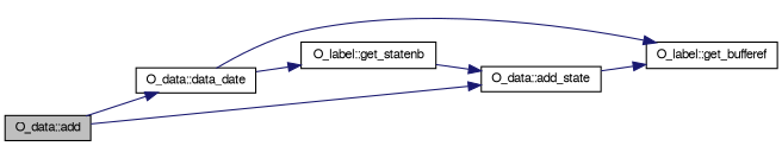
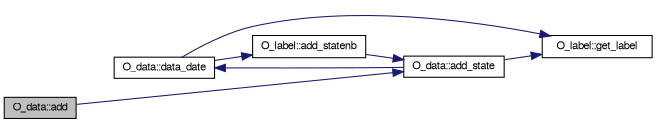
  digraph {
    rankdir=LR
    node [color=black fontname=FreeSans fontsize=10 shape=record]
    edge [color=midnightblue fontname=FreeSans fontsize=10 labelfontname=FreeSans labelfontsize=10 style=solid]
    n1 [fillcolor=grey75 fontcolor=black height=0.2 label="O_data::add" style=filled width=0.4]
    n2 [height=0.2 label="O_data::data_date" width=0.4]
    n3 [height=0.2 label="O_data::add_state" width=0.4]
-   n4 [height=0.2 label="O_label::get_bufferef" width=0.4]
-   n5 [height=0.2 label="O_label::get_statenb" width=0.4]
-   n1 -> n2
+   n4 [height=0.2 label="O_label::get_label" width=0.4]
+   n5 [height=0.2 label="O_label::add_statenb" width=0.4]
+   n3 -> n2
    n1 -> n3
    n2 -> n4
    n2 -> n5
    n3 -> n4
    n5 -> n3
  }
